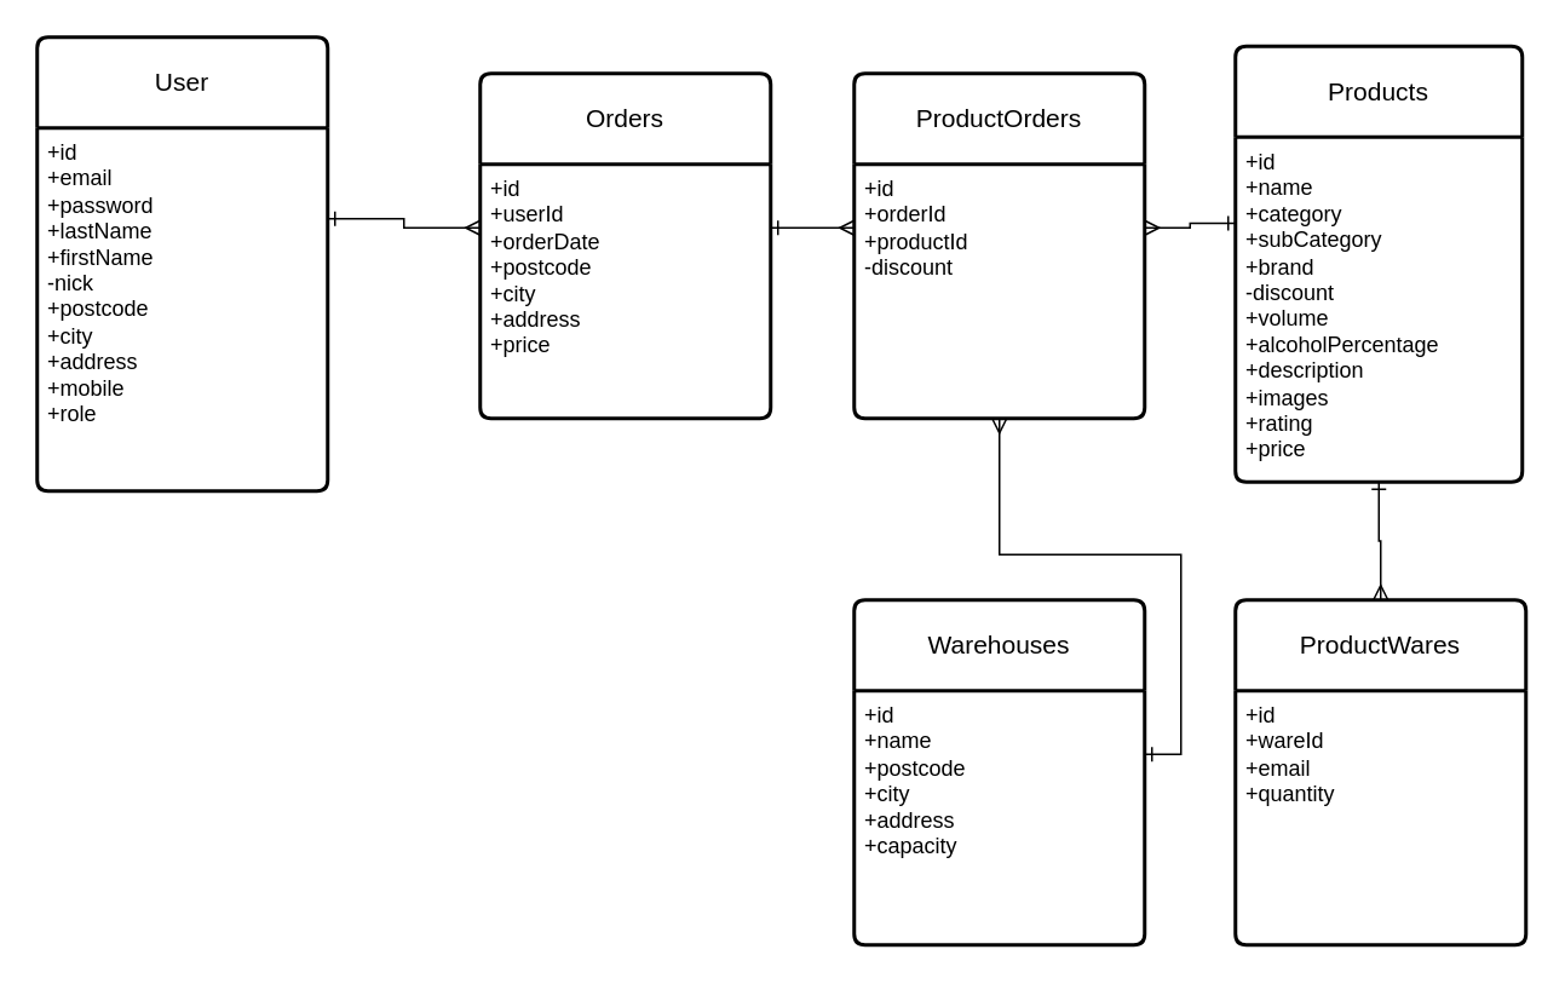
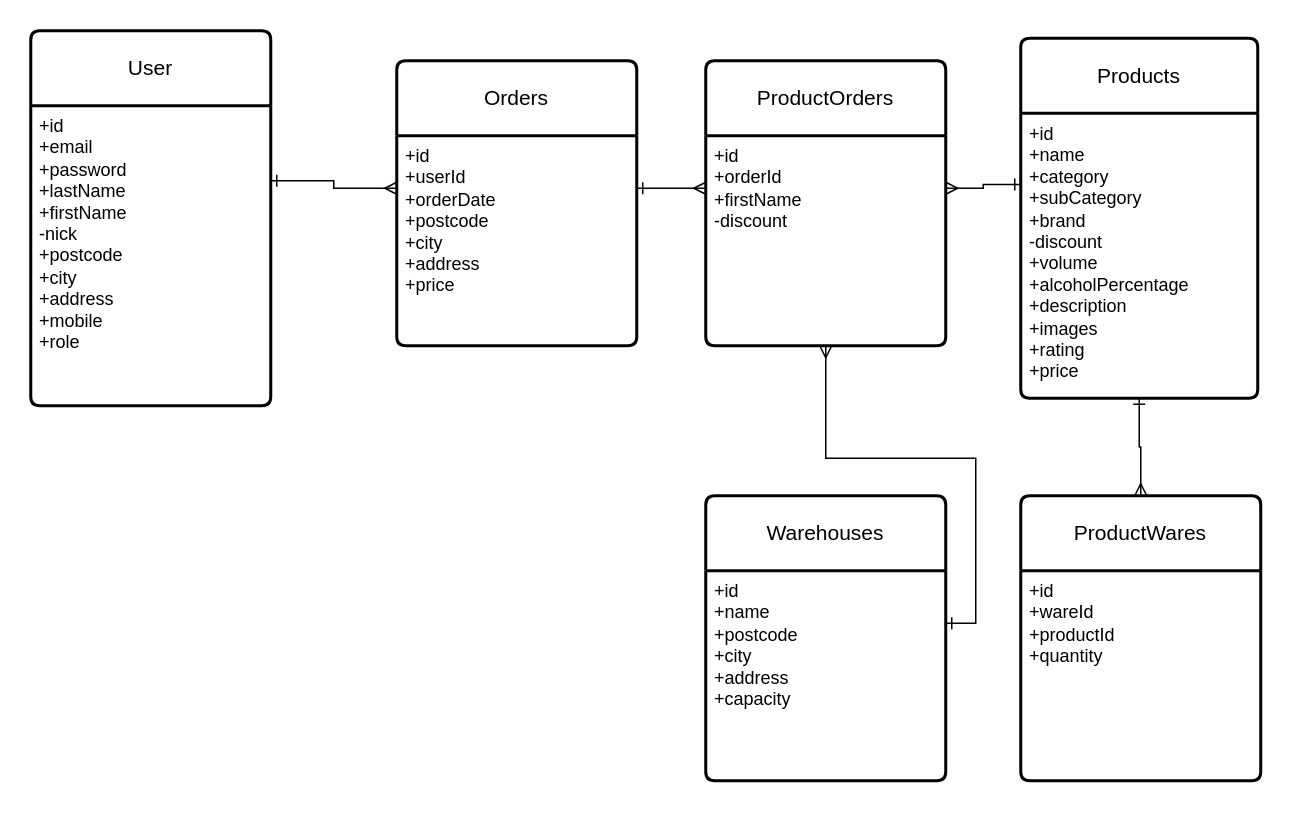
  <mxCell id="0" />
  <mxCell id="1" parent="0" />
  <mxCell id="2" value="User" style="swimlane;childLayout=stackLayout;horizontal=1;startSize=50;horizontalStack=0;rounded=1;fontSize=14;fontStyle=0;strokeWidth=2;resizeParent=0;resizeLast=1;shadow=0;dashed=0;align=center;arcSize=4;whiteSpace=wrap;html=1;" vertex="1" parent="1"><mxGeometry x="20" y="20" width="160" height="250" as="geometry" /></mxCell>
  <mxCell id="3" value="&lt;div&gt;&lt;span style=&quot;background-color: initial;&quot;&gt;+id&lt;/span&gt;&lt;/div&gt;&lt;div&gt;&lt;span style=&quot;background-color: initial;&quot;&gt;+email&lt;/span&gt;&lt;br&gt;&lt;/div&gt;&lt;div&gt;+password&lt;/div&gt;&lt;div&gt;+lastName&lt;/div&gt;&lt;div&gt;+firstName&lt;/div&gt;&lt;div&gt;-nick&lt;/div&gt;&lt;div&gt;+postcode&lt;/div&gt;&lt;div&gt;+city&lt;/div&gt;&lt;div&gt;+address&lt;/div&gt;&lt;div&gt;+mobile&lt;/div&gt;&lt;div&gt;+role&lt;/div&gt;" style="align=left;strokeColor=none;fillColor=none;spacingLeft=4;fontSize=12;verticalAlign=top;resizable=0;rotatable=0;part=1;html=1;" vertex="1" parent="2"><mxGeometry y="50" width="160" height="200" as="geometry" /></mxCell>
  <mxCell id="4" value="Orders" style="swimlane;childLayout=stackLayout;horizontal=1;startSize=50;horizontalStack=0;rounded=1;fontSize=14;fontStyle=0;strokeWidth=2;resizeParent=0;resizeLast=1;shadow=0;dashed=0;align=center;arcSize=4;whiteSpace=wrap;html=1;" vertex="1" parent="1"><mxGeometry x="264" y="40" width="160" height="190" as="geometry" /></mxCell>
  <mxCell id="5" value="+id&lt;div&gt;+userId&lt;/div&gt;&lt;div&gt;+orderDate&lt;/div&gt;&lt;div&gt;+postcode&lt;/div&gt;&lt;div&gt;+city&lt;/div&gt;&lt;div&gt;+address&lt;/div&gt;&lt;div&gt;+price&lt;/div&gt;" style="align=left;strokeColor=none;fillColor=none;spacingLeft=4;fontSize=12;verticalAlign=top;resizable=0;rotatable=0;part=1;html=1;" vertex="1" parent="4"><mxGeometry y="50" width="160" height="140" as="geometry" /></mxCell>
  <mxCell id="6" style="edgeStyle=orthogonalEdgeStyle;rounded=0;orthogonalLoop=1;jettySize=auto;html=1;exitX=1;exitY=0.25;exitDx=0;exitDy=0;entryX=0;entryY=0.25;entryDx=0;entryDy=0;endArrow=ERmany;endFill=0;startArrow=ERone;startFill=0;" edge="1" parent="1" source="3" target="5"><mxGeometry relative="1" as="geometry" /></mxCell>
  <mxCell id="7" value="Products" style="swimlane;childLayout=stackLayout;horizontal=1;startSize=50;horizontalStack=0;rounded=1;fontSize=14;fontStyle=0;strokeWidth=2;resizeParent=0;resizeLast=1;shadow=0;dashed=0;align=center;arcSize=4;whiteSpace=wrap;html=1;" vertex="1" parent="1"><mxGeometry x="680" y="25" width="158" height="240" as="geometry" /></mxCell>
  <mxCell id="8" value="+id&lt;div&gt;&lt;div&gt;+name&lt;/div&gt;&lt;div&gt;+category&lt;br&gt;&lt;/div&gt;&lt;div&gt;+subCategory&lt;/div&gt;&lt;div&gt;+brand&lt;/div&gt;&lt;div&gt;-discount&lt;/div&gt;&lt;div&gt;+volume&lt;/div&gt;&lt;div&gt;+alcoholPercentage&lt;/div&gt;&lt;div&gt;+description&lt;/div&gt;&lt;div&gt;+images&lt;/div&gt;&lt;div&gt;+rating&lt;/div&gt;&lt;div&gt;+price&lt;/div&gt;&lt;/div&gt;" style="align=left;strokeColor=none;fillColor=none;spacingLeft=4;fontSize=12;verticalAlign=top;resizable=0;rotatable=0;part=1;html=1;" vertex="1" parent="7"><mxGeometry y="50" width="158" height="190" as="geometry" /></mxCell>
  <mxCell id="9" value="ProductOrders" style="swimlane;childLayout=stackLayout;horizontal=1;startSize=50;horizontalStack=0;rounded=1;fontSize=14;fontStyle=0;strokeWidth=2;resizeParent=0;resizeLast=1;shadow=0;dashed=0;align=center;arcSize=4;whiteSpace=wrap;html=1;" vertex="1" parent="1"><mxGeometry x="470" y="40" width="160" height="190" as="geometry" /></mxCell>
- <mxCell id="10" value="+id&lt;div&gt;+orderId&lt;/div&gt;&lt;div&gt;+productId&lt;/div&gt;&lt;div&gt;-discount&lt;/div&gt;" style="align=left;strokeColor=none;fillColor=none;spacingLeft=4;fontSize=12;verticalAlign=top;resizable=0;rotatable=0;part=1;html=1;" vertex="1" parent="9"><mxGeometry y="50" width="160" height="140" as="geometry" /></mxCell>
+ <mxCell id="10" value="+id&lt;div&gt;+orderId&lt;/div&gt;&lt;div&gt;+firstName&lt;/div&gt;&lt;div&gt;-discount&lt;/div&gt;" style="align=left;strokeColor=none;fillColor=none;spacingLeft=4;fontSize=12;verticalAlign=top;resizable=0;rotatable=0;part=1;html=1;" vertex="1" parent="9"><mxGeometry y="50" width="160" height="140" as="geometry" /></mxCell>
  <mxCell id="11" style="edgeStyle=orthogonalEdgeStyle;rounded=0;orthogonalLoop=1;jettySize=auto;html=1;exitX=1;exitY=0.25;exitDx=0;exitDy=0;entryX=0;entryY=0.25;entryDx=0;entryDy=0;endArrow=ERmany;endFill=0;startArrow=ERone;startFill=0;" edge="1" parent="1" source="5" target="10"><mxGeometry relative="1" as="geometry" /></mxCell>
  <mxCell id="12" value="Warehouses" style="swimlane;childLayout=stackLayout;horizontal=1;startSize=50;horizontalStack=0;rounded=1;fontSize=14;fontStyle=0;strokeWidth=2;resizeParent=0;resizeLast=1;shadow=0;dashed=0;align=center;arcSize=4;whiteSpace=wrap;html=1;" vertex="1" parent="1"><mxGeometry x="470" y="330" width="160" height="190" as="geometry" /></mxCell>
  <mxCell id="13" value="+id&lt;div&gt;+name&lt;/div&gt;&lt;div&gt;+postcode&lt;/div&gt;&lt;div&gt;+city&lt;/div&gt;&lt;div&gt;+address&lt;/div&gt;&lt;div&gt;+capacity&lt;/div&gt;" style="align=left;strokeColor=none;fillColor=none;spacingLeft=4;fontSize=12;verticalAlign=top;resizable=0;rotatable=0;part=1;html=1;" vertex="1" parent="12"><mxGeometry y="50" width="160" height="140" as="geometry" /></mxCell>
  <mxCell id="14" value="ProductWares" style="swimlane;childLayout=stackLayout;horizontal=1;startSize=50;horizontalStack=0;rounded=1;fontSize=14;fontStyle=0;strokeWidth=2;resizeParent=0;resizeLast=1;shadow=0;dashed=0;align=center;arcSize=4;whiteSpace=wrap;html=1;" vertex="1" parent="1"><mxGeometry x="680" y="330" width="160" height="190" as="geometry" /></mxCell>
- <mxCell id="15" value="+id&lt;div&gt;+wareId&lt;/div&gt;&lt;div&gt;+email&lt;/div&gt;&lt;div&gt;+quantity&lt;/div&gt;" style="align=left;strokeColor=none;fillColor=none;spacingLeft=4;fontSize=12;verticalAlign=top;resizable=0;rotatable=0;part=1;html=1;" vertex="1" parent="14"><mxGeometry y="50" width="160" height="140" as="geometry" /></mxCell>
+ <mxCell id="15" value="+id&lt;div&gt;+wareId&lt;/div&gt;&lt;div&gt;+productId&lt;/div&gt;&lt;div&gt;+quantity&lt;/div&gt;" style="align=left;strokeColor=none;fillColor=none;spacingLeft=4;fontSize=12;verticalAlign=top;resizable=0;rotatable=0;part=1;html=1;" vertex="1" parent="14"><mxGeometry y="50" width="160" height="140" as="geometry" /></mxCell>
  <mxCell id="16" style="edgeStyle=orthogonalEdgeStyle;rounded=0;orthogonalLoop=1;jettySize=auto;html=1;exitX=0;exitY=0.25;exitDx=0;exitDy=0;entryX=1;entryY=0.25;entryDx=0;entryDy=0;endArrow=ERmany;endFill=0;startArrow=ERone;startFill=0;" edge="1" parent="1" source="8" target="10"><mxGeometry relative="1" as="geometry" /></mxCell>
  <mxCell id="17" style="edgeStyle=orthogonalEdgeStyle;rounded=0;orthogonalLoop=1;jettySize=auto;html=1;exitX=0.5;exitY=1;exitDx=0;exitDy=0;entryX=0.5;entryY=0;entryDx=0;entryDy=0;endArrow=ERmany;endFill=0;startArrow=ERone;startFill=0;" edge="1" parent="1" source="8" target="14"><mxGeometry relative="1" as="geometry"><mxPoint x="434" y="135" as="sourcePoint" /><mxPoint x="480" y="135" as="targetPoint" /></mxGeometry></mxCell>
  <mxCell id="18" style="edgeStyle=orthogonalEdgeStyle;rounded=0;orthogonalLoop=1;jettySize=auto;html=1;exitX=1;exitY=0.25;exitDx=0;exitDy=0;endArrow=ERmany;endFill=0;startArrow=ERone;startFill=0;" edge="1" parent="1" source="13" target="10"><mxGeometry relative="1" as="geometry"><mxPoint x="777" y="291" as="sourcePoint" /><mxPoint x="780" y="340" as="targetPoint" /></mxGeometry></mxCell>
